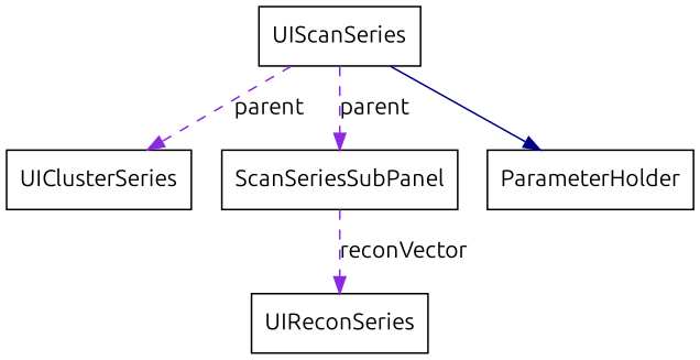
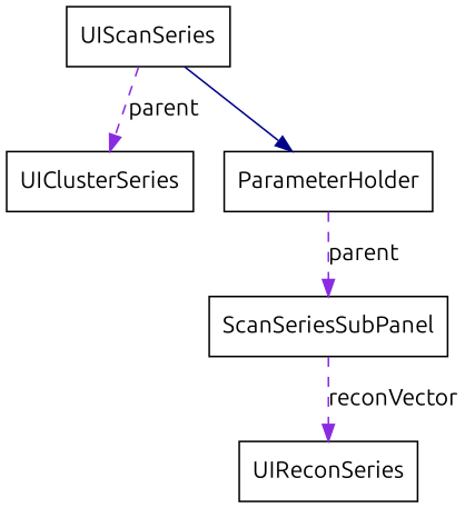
  digraph {
    fontname=Ubuntu
    node [fontname=Ubuntu shape=box]
    edge [color=blueviolet fontname=Ubuntu style=dashed]
    n1 [label=UIScanSeries]
    n2 [label=UIClusterSeries]
    n3 [label=ScanSeriesSubPanel]
    n4 [label=ParameterHolder]
    n5 [label=UIReconSeries]
    n1 -> n2 [label=parent]
-   n1 -> n3 [label=parent]
+   n4 -> n3 [label=parent]
    n1 -> n4 [color=blue4 style=""]
    n3 -> n5 [label=reconVector]
  }
